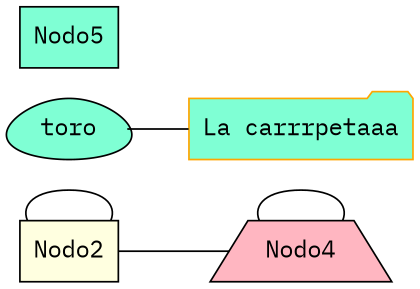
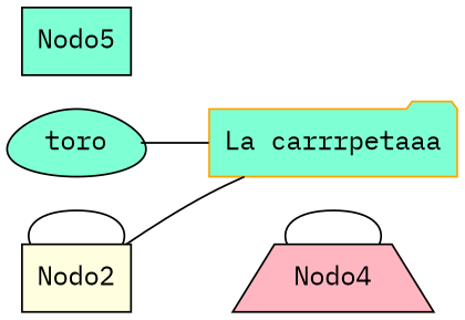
  graph {
    fontname="IBM Plex Mono"
    fontsize=12
    rankdir=LR
    node [fillcolor=aquamarine fontname="IBM Plex Mono" style=filled]
    edge [fontname="IBM Plex Mono"]
    n1 [label=toro labelfontcolor=green shape=egg]
    n2 [color=orange label="La carrrpetaaa" shape=folder]
    Nodo2 [fillcolor=lightyellow shape=box]
    Nodo4 [fillcolor=lightpink shape=trapezium]
    Nodo5 [shape=triplepentagon]
    n1 -- n2
-   Nodo2 -- Nodo4
+   Nodo2 -- n2
    Nodo2 -- Nodo2
    Nodo4 -- Nodo4
  }
